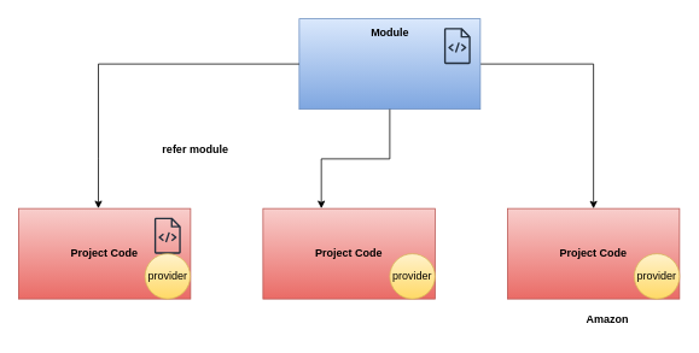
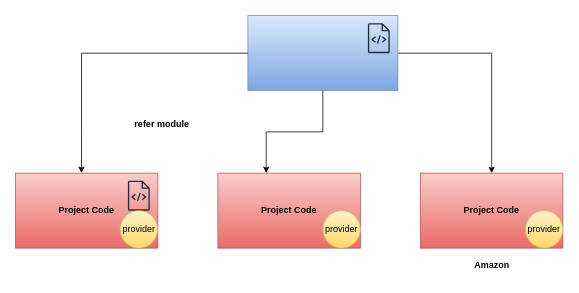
  <mxCell id="0" />
  <mxCell id="1" parent="0" />
  <mxCell id="2" style="edgeStyle=orthogonalEdgeStyle;rounded=0;orthogonalLoop=1;jettySize=auto;html=1;entryX=0.5;entryY=0;entryDx=0;entryDy=0;" edge="1" parent="1" source="3" target="14"><mxGeometry relative="1" as="geometry" /></mxCell>
  <mxCell id="3" value="" style="rounded=0;whiteSpace=wrap;html=1;fillColor=#dae8fc;gradientColor=#7ea6e0;strokeColor=#6c8ebf;" vertex="1" parent="1"><mxGeometry x="330" y="20" width="200" height="100" as="geometry" /></mxCell>
  <mxCell id="4" value="" style="sketch=0;outlineConnect=0;fontColor=#232F3E;gradientColor=none;fillColor=#232F3D;strokeColor=none;dashed=0;verticalLabelPosition=bottom;verticalAlign=top;align=center;html=1;fontSize=12;fontStyle=0;aspect=fixed;pointerEvents=1;shape=mxgraph.aws4.source_code;" vertex="1" parent="1"><mxGeometry x="490" y="30" width="29.23" height="40" as="geometry" /></mxCell>
- <mxCell id="5" value="&lt;b&gt;Module&lt;/b&gt;" style="text;html=1;align=center;verticalAlign=middle;resizable=0;points=[];autosize=1;strokeColor=none;fillColor=none;" vertex="1" parent="1"><mxGeometry x="395" y="20" width="70" height="30" as="geometry" /></mxCell>
  <mxCell id="6" value="&lt;b&gt;Project Code&lt;/b&gt;" style="rounded=0;whiteSpace=wrap;html=1;fillColor=#f8cecc;gradientColor=#ea6b66;strokeColor=#b85450;" vertex="1" parent="1"><mxGeometry y="230" width="190" height="100" as="geometry" x="20" /></mxCell>
  <mxCell id="7" value="" style="sketch=0;outlineConnect=0;fontColor=#232F3E;gradientColor=none;fillColor=#232F3D;strokeColor=none;dashed=0;verticalLabelPosition=bottom;verticalAlign=top;align=center;html=1;fontSize=12;fontStyle=0;aspect=fixed;pointerEvents=1;shape=mxgraph.aws4.source_code;" vertex="1" parent="1"><mxGeometry x="170" y="240" width="29.23" height="40" as="geometry" /></mxCell>
  <mxCell id="8" style="edgeStyle=orthogonalEdgeStyle;rounded=0;orthogonalLoop=1;jettySize=auto;html=1;entryX=0.464;entryY=-0.002;entryDx=0;entryDy=0;entryPerimeter=0;" edge="1" parent="1" source="3" target="6"><mxGeometry relative="1" as="geometry" /></mxCell>
  <mxCell id="9" value="&lt;b&gt;refer module&lt;/b&gt;" style="text;html=1;align=center;verticalAlign=middle;resizable=0;points=[];autosize=1;strokeColor=none;fillColor=none;" vertex="1" parent="1"><mxGeometry x="165" y="150" width="100" height="30" as="geometry" /></mxCell>
  <mxCell id="10" value="&lt;b&gt;Project Code&lt;/b&gt;" style="rounded=0;whiteSpace=wrap;html=1;fillColor=#f8cecc;gradientColor=#ea6b66;strokeColor=#b85450;" vertex="1" parent="1"><mxGeometry x="290" y="230" width="190" height="100" as="geometry" /></mxCell>
  <mxCell id="11" style="edgeStyle=orthogonalEdgeStyle;rounded=0;orthogonalLoop=1;jettySize=auto;html=1;entryX=0.339;entryY=-0.002;entryDx=0;entryDy=0;entryPerimeter=0;" edge="1" parent="1" source="3" target="10"><mxGeometry relative="1" as="geometry" /></mxCell>
  <mxCell id="12" value="provider" style="ellipse;whiteSpace=wrap;html=1;aspect=fixed;fillColor=#fff2cc;gradientColor=#ffd966;strokeColor=#d6b656;" vertex="1" parent="1"><mxGeometry x="159.62" y="280" width="50" height="50" as="geometry" /></mxCell>
  <mxCell id="13" value="provider" style="ellipse;whiteSpace=wrap;html=1;aspect=fixed;fillColor=#fff2cc;gradientColor=#ffd966;strokeColor=#d6b656;" vertex="1" parent="1"><mxGeometry x="430" y="280" width="50" height="50" as="geometry" /></mxCell>
  <mxCell id="14" value="&lt;b&gt;Project Code&lt;/b&gt;" style="rounded=0;whiteSpace=wrap;html=1;fillColor=#f8cecc;gradientColor=#ea6b66;strokeColor=#b85450;" vertex="1" parent="1"><mxGeometry x="560" y="230" width="190" height="100" as="geometry" /></mxCell>
- <mxCell id="15" value="&lt;b&gt;Amazon&lt;/b&gt;" style="text;html=1;align=center;verticalAlign=middle;resizable=0;points=[];autosize=1;strokeColor=none;fillColor=none;" vertex="1" parent="1"><mxGeometry x="635" y="338" width="70" height="30" as="geometry" /></mxCell>
+ <mxCell id="15" value="&lt;b&gt;Amazon&lt;/b&gt;" style="text;html=1;align=center;verticalAlign=middle;resizable=0;points=[];autosize=1;strokeColor=none;fillColor=none;" vertex="1" parent="1"><mxGeometry x="620" y="338" width="70" height="30" as="geometry" /></mxCell>
  <mxCell id="16" value="provider" style="ellipse;whiteSpace=wrap;html=1;aspect=fixed;fillColor=#fff2cc;gradientColor=#ffd966;strokeColor=#d6b656;" vertex="1" parent="1"><mxGeometry x="700" y="280" width="50" height="50" as="geometry" /></mxCell>
